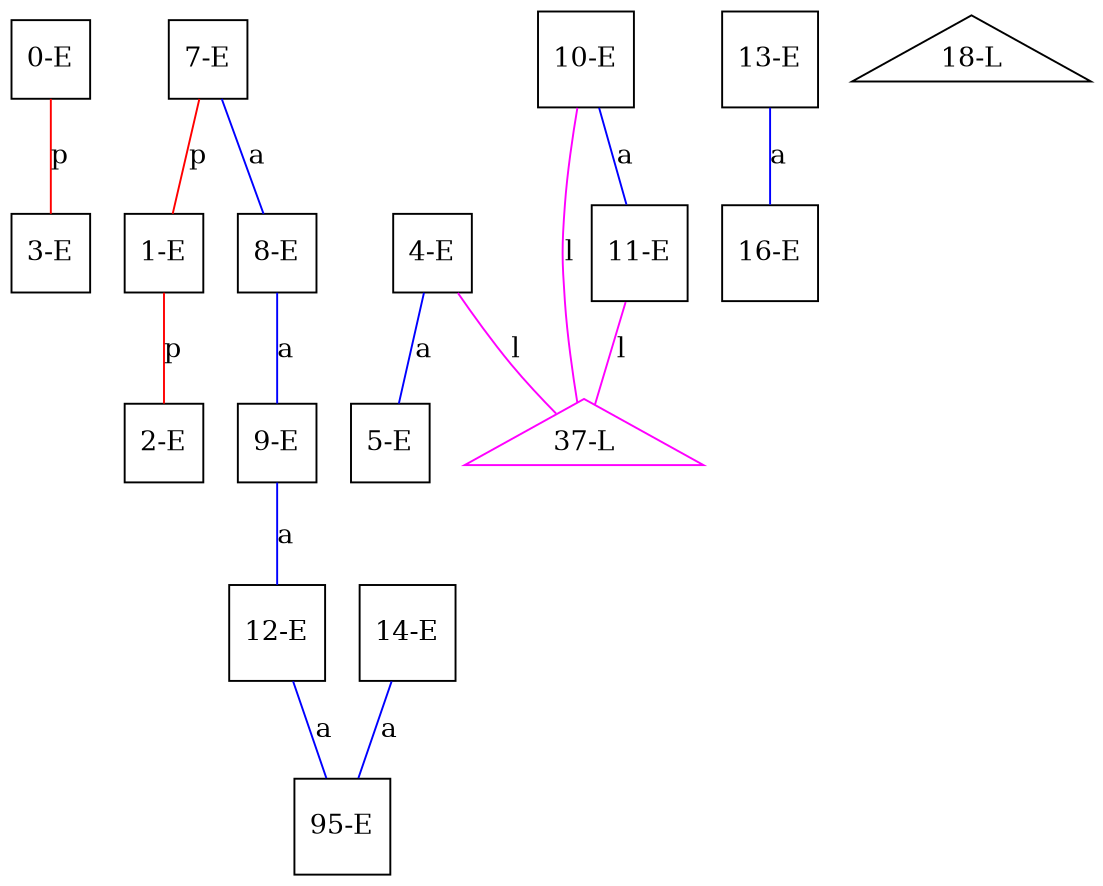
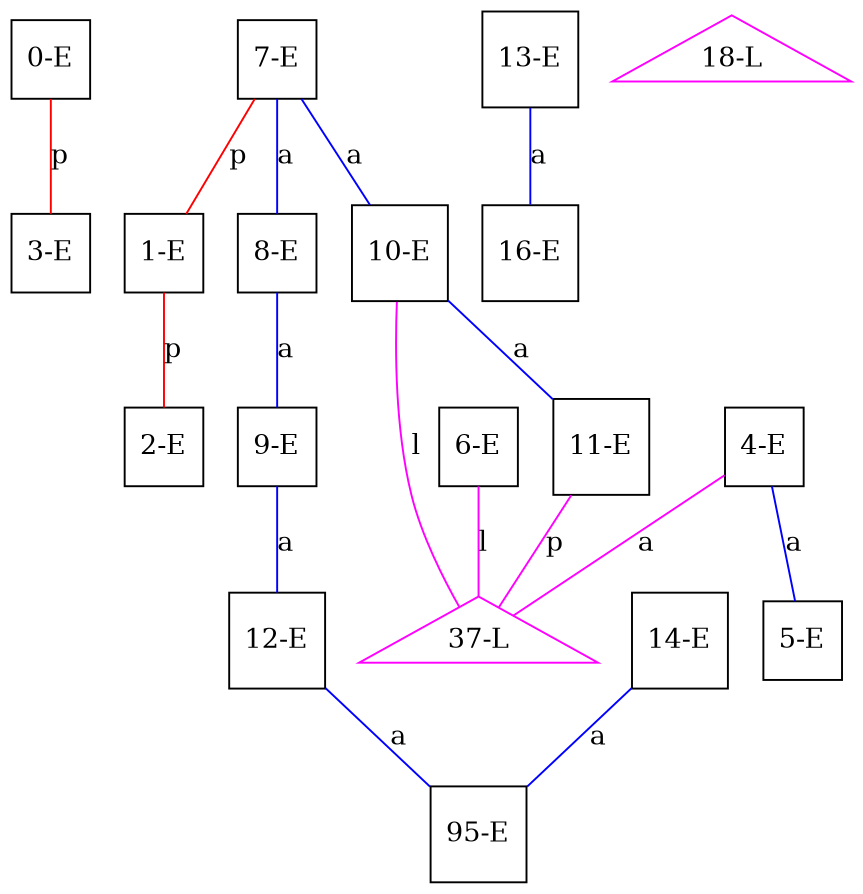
  graph {
    node [color=black shape=square]
    edge [color=blue]
    n1 [label="0-E"]
    n2 [label="3-E"]
    n3 [label="1-E"]
    n4 [label="2-E"]
    n5 [label="4-E"]
    n6 [label="5-E"]
    n7 [color=magenta label="37-L" shape=triangle]
+   n8 [label="6-E"]
    n9 [label="7-E"]
    n10 [label="8-E"]
    n11 [label="10-E"]
    n12 [label="9-E"]
    n13 [label="11-E"]
    n14 [label="12-E"]
    n15 [label="95-E"]
    n16 [label="13-E"]
    n17 [label="16-E"]
    n18 [label="14-E"]
-   n19 [label="18-L" shape=triangle]
+   n19 [color=magenta label="18-L" shape=triangle]
    n1 -- n2 [color=red label=p]
    n3 -- n4 [color=red label=p]
    n5 -- n6 [label=a]
-   n5 -- n7 [color=magenta label=l]
+   n5 -- n7 [color=magenta label=a]
+   n8 -- n7 [color=magenta label=l]
    n9 -- n3 [color=red label=p]
    n9 -- n10 [label=a]
+   n9 -- n11 [label=a]
    n10 -- n12 [label=a]
    n11 -- n7 [color=magenta label=l]
    n11 -- n13 [label=a]
    n12 -- n14 [label=a]
-   n13 -- n7 [color=magenta label=l]
+   n13 -- n7 [color=magenta label=p]
    n14 -- n15 [label=a]
    n16 -- n17 [label=a]
    n18 -- n15 [label=a]
  }
